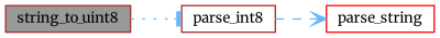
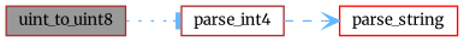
  digraph {
    fontname=Merriweather
    rankdir=LR
    node [color=brown fillcolor=white fontname=Merriweather fontsize=10 shape=box style=filled]
    edge [color=steelblue1 fontname=Merriweather fontsize=10 labelfontname=Helvetica labelfontsize=10]
-   n1 [fillcolor=grey60 fontcolor=black height=0.2 label=string_to_uint8 width=0.4]
-   n2 [height=0.2 label=parse_int8 width=0.4]
+   n1 [fillcolor=grey60 fontcolor=black height=0.2 label=uint_to_uint8 width=0.4]
+   n2 [height=0.2 label=parse_int4 width=0.4]
    n3 [color=red height=0.2 label=parse_string width=0.4]
    n1 -> n2 [arrowhead=tee style=dotted]
    n2 -> n3 [arrowhead=vee style=dashed]
  }
